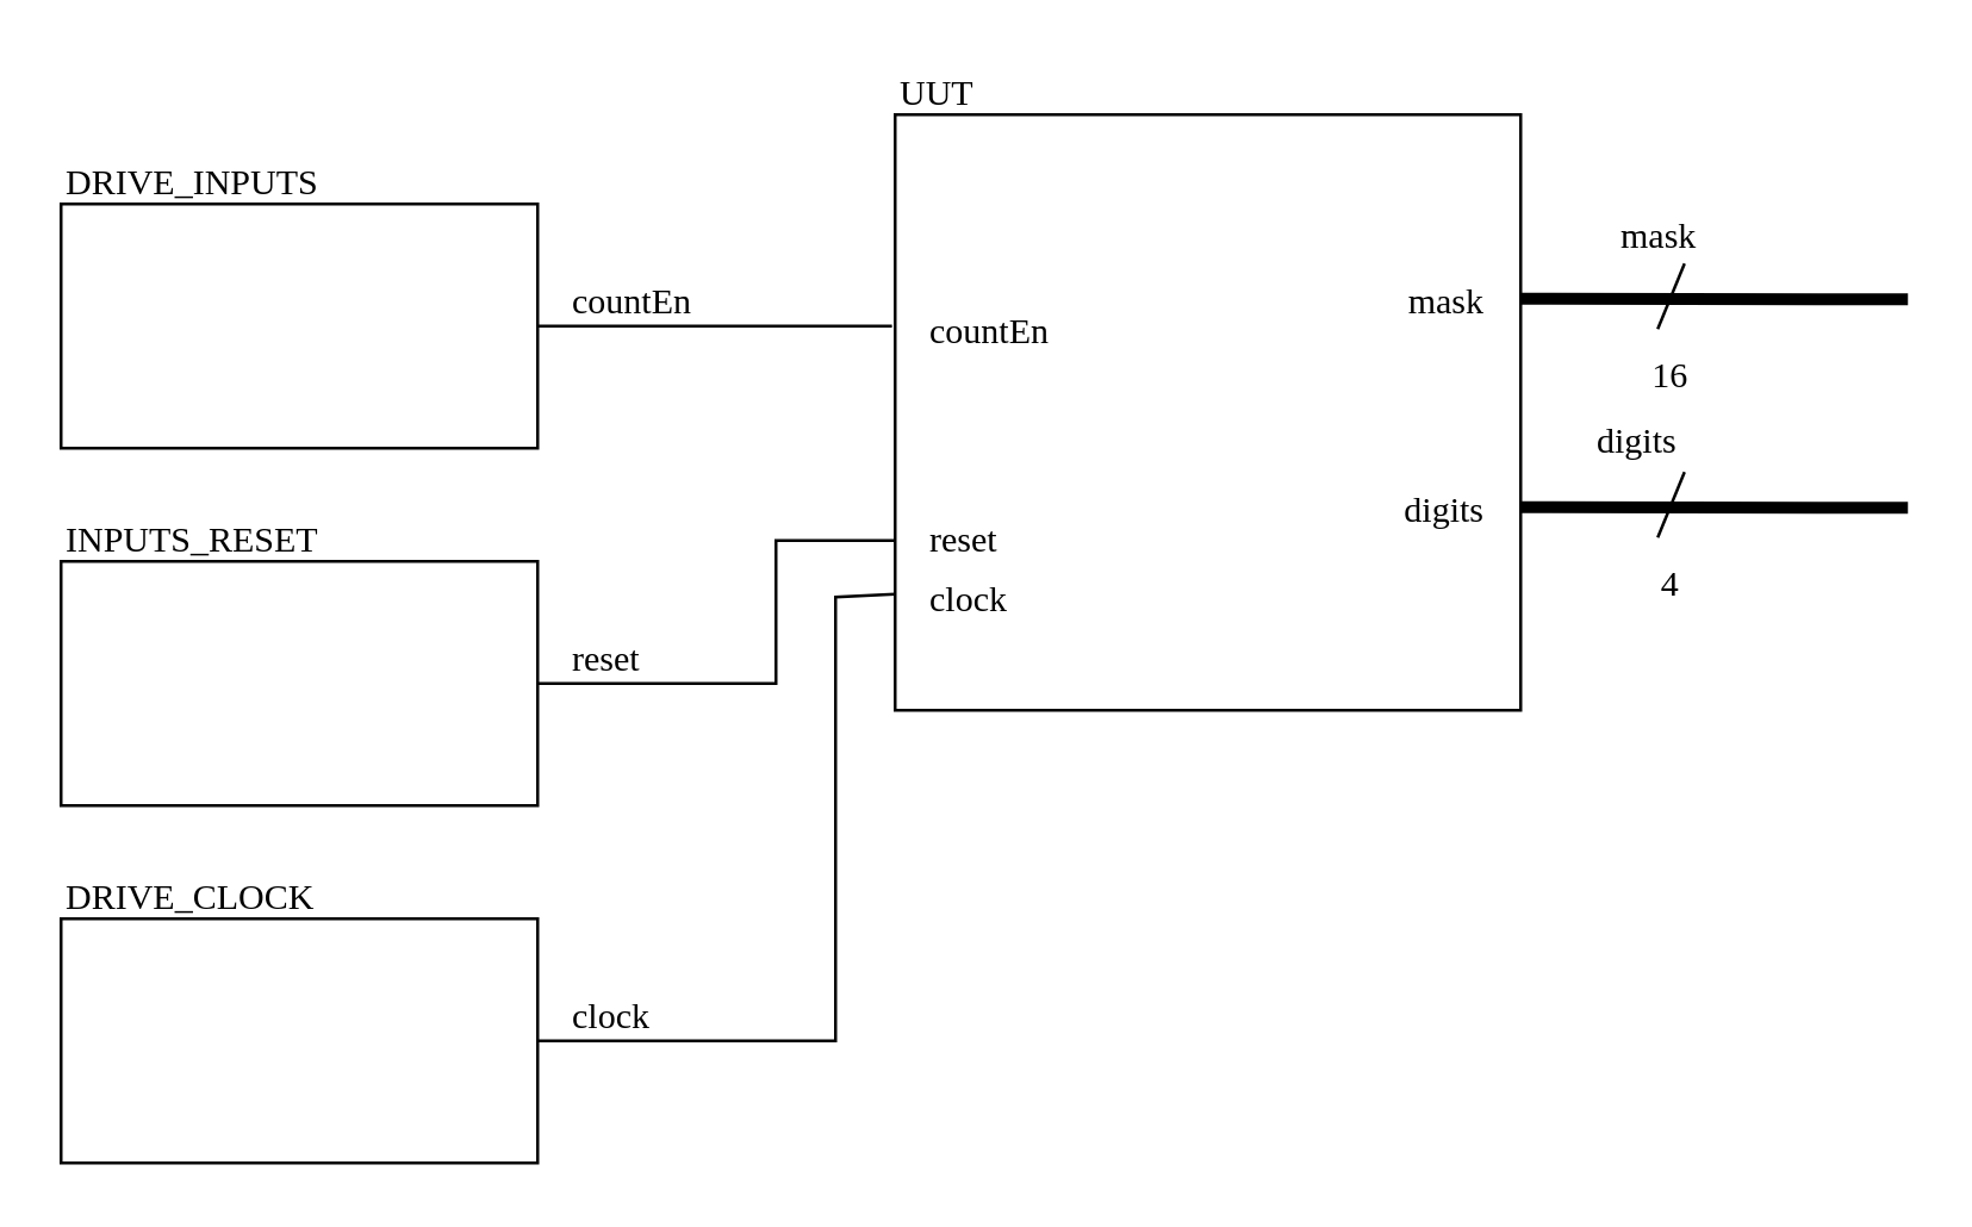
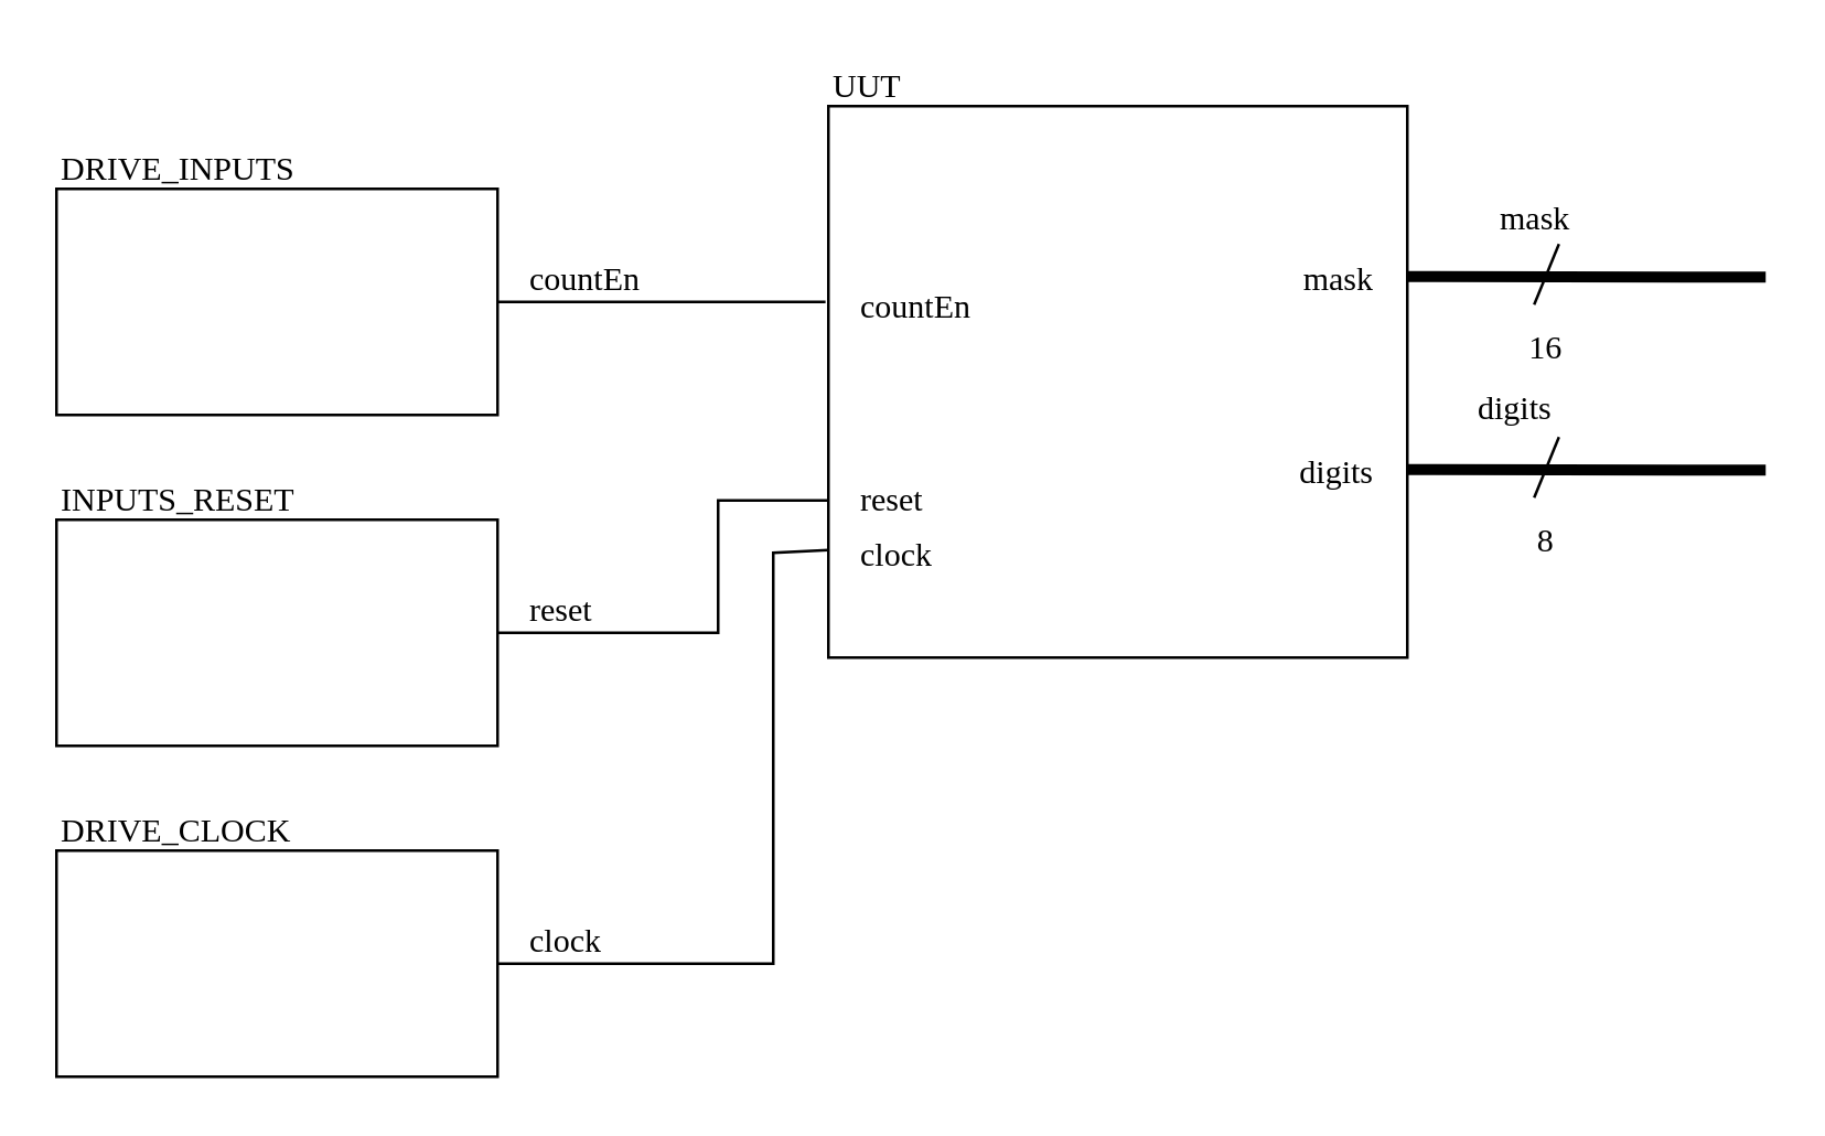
  <mxCell id="0" />
  <mxCell id="1" parent="0" />
  <mxCell id="2" value="" style="rounded=0;whiteSpace=wrap;html=1;fontStyle=0" parent="1" vertex="1"><mxGeometry x="20" y="188" width="160" height="82" as="geometry" /></mxCell>
  <mxCell id="3" value="INPUTS_RESET" style="text;html=1;align=left;verticalAlign=bottom;whiteSpace=wrap;rounded=0;fontFamily=Lucida Console;fontStyle=0" parent="1" vertex="1"><mxGeometry x="20" y="170" width="160" height="20" as="geometry" /></mxCell>
  <mxCell id="4" value="" style="rounded=0;whiteSpace=wrap;html=1;fontStyle=0" parent="1" vertex="1"><mxGeometry x="20" y="308" width="160" height="82" as="geometry" /></mxCell>
  <mxCell id="5" value="DRIVE_CLOCK" style="text;html=1;align=left;verticalAlign=bottom;whiteSpace=wrap;rounded=0;fontFamily=Lucida Console;fontStyle=0" parent="1" vertex="1"><mxGeometry x="20" y="290" width="160" height="20" as="geometry" /></mxCell>
  <mxCell id="6" value="" style="rounded=0;whiteSpace=wrap;html=1;fontStyle=0" parent="1" vertex="1"><mxGeometry x="20" y="68" width="160" height="82" as="geometry" /></mxCell>
  <mxCell id="7" value="DRIVE_INPUTS" style="text;html=1;align=left;verticalAlign=bottom;whiteSpace=wrap;rounded=0;fontFamily=Lucida Console;fontStyle=0" parent="1" vertex="1"><mxGeometry x="20" y="50" width="160" height="20" as="geometry" /></mxCell>
  <mxCell id="8" value="" style="rounded=0;whiteSpace=wrap;html=1;fontStyle=0" parent="1" vertex="1"><mxGeometry x="300" y="38" width="210" height="200" as="geometry" /></mxCell>
  <mxCell id="9" value="UUT" style="text;html=1;align=left;verticalAlign=bottom;whiteSpace=wrap;rounded=0;fontFamily=Lucida Console;fontStyle=0" parent="1" vertex="1"><mxGeometry x="300" y="20" width="210" height="20" as="geometry" /></mxCell>
  <mxCell id="10" value="countEn" style="text;html=1;align=left;verticalAlign=bottom;whiteSpace=wrap;rounded=0;fontFamily=Lucida Console;fontStyle=0" parent="1" vertex="1"><mxGeometry x="310" y="100" width="50" height="20" as="geometry" /></mxCell>
  <mxCell id="11" value="clock" style="text;html=1;align=left;verticalAlign=bottom;whiteSpace=wrap;rounded=0;fontFamily=Lucida Console;fontStyle=0" parent="1" vertex="1"><mxGeometry x="310" y="190" width="50" height="20" as="geometry" /></mxCell>
  <mxCell id="12" value="reset" style="text;html=1;align=left;verticalAlign=bottom;whiteSpace=wrap;rounded=0;fontFamily=Lucida Console;fontStyle=0" parent="1" vertex="1"><mxGeometry x="310" y="170" width="50" height="20" as="geometry" /></mxCell>
  <mxCell id="13" value="digits" style="text;html=1;align=right;verticalAlign=bottom;whiteSpace=wrap;rounded=0;fontFamily=Lucida Console;fontStyle=0" parent="1" vertex="1"><mxGeometry x="450" y="160" width="50" height="20" as="geometry" /></mxCell>
  <mxCell id="14" value="mask" style="text;html=1;align=right;verticalAlign=bottom;whiteSpace=wrap;rounded=0;fontFamily=Lucida Console;fontStyle=0" parent="1" vertex="1"><mxGeometry x="450" y="90" width="50" height="20" as="geometry" /></mxCell>
  <mxCell id="15" style="edgeStyle=orthogonalEdgeStyle;rounded=0;orthogonalLoop=1;jettySize=auto;html=1;exitX=1;exitY=0.5;exitDx=0;exitDy=0;entryX=-0.005;entryY=0.355;entryDx=0;entryDy=0;entryPerimeter=0;endArrow=none;endFill=0;fontStyle=0" parent="1" source="6" target="8" edge="1"><mxGeometry relative="1" as="geometry" /></mxCell>
  <mxCell id="16" style="edgeStyle=orthogonalEdgeStyle;rounded=0;orthogonalLoop=1;jettySize=auto;html=1;exitX=1;exitY=0.5;exitDx=0;exitDy=0;entryX=0;entryY=0.715;entryDx=0;entryDy=0;entryPerimeter=0;endArrow=none;endFill=0;fontStyle=0" parent="1" source="2" target="8" edge="1"><mxGeometry relative="1" as="geometry"><Array as="points"><mxPoint x="260" y="229" /><mxPoint x="260" y="181" /></Array></mxGeometry></mxCell>
  <mxCell id="17" style="edgeStyle=orthogonalEdgeStyle;rounded=0;orthogonalLoop=1;jettySize=auto;html=1;exitX=1;exitY=0.5;exitDx=0;exitDy=0;entryX=0;entryY=0.805;entryDx=0;entryDy=0;entryPerimeter=0;endArrow=none;endFill=0;fontStyle=0" parent="1" source="4" target="8" edge="1"><mxGeometry relative="1" as="geometry"><Array as="points"><mxPoint x="280" y="349" /><mxPoint x="280" y="200" /></Array></mxGeometry></mxCell>
  <mxCell id="18" value="countEn" style="text;html=1;align=left;verticalAlign=bottom;whiteSpace=wrap;rounded=0;fontFamily=Lucida Console;fontStyle=0" parent="1" vertex="1"><mxGeometry x="190" y="90" width="70" height="20" as="geometry" /></mxCell>
  <mxCell id="19" value="reset" style="text;html=1;align=left;verticalAlign=bottom;whiteSpace=wrap;rounded=0;fontFamily=Lucida Console;fontStyle=0" parent="1" vertex="1"><mxGeometry x="190" y="210" width="70" height="20" as="geometry" /></mxCell>
  <mxCell id="20" value="clock" style="text;html=1;align=left;verticalAlign=bottom;whiteSpace=wrap;rounded=0;fontFamily=Lucida Console;fontStyle=0" parent="1" vertex="1"><mxGeometry x="190" y="330" width="70" height="20" as="geometry" /></mxCell>
  <mxCell id="21" value="" style="endArrow=none;html=1;rounded=0;strokeWidth=4;entryX=0;entryY=0.5;entryDx=0;entryDy=0;entryPerimeter=0;fontStyle=0" parent="1" edge="1"><mxGeometry width="50" height="50" relative="1" as="geometry"><mxPoint x="510" y="99.82" as="sourcePoint" /><mxPoint x="640" y="100" as="targetPoint" /><Array as="points"><mxPoint x="520" y="99.82" /></Array></mxGeometry></mxCell>
  <mxCell id="22" value="16" style="text;html=1;align=center;verticalAlign=bottom;whiteSpace=wrap;rounded=0;fontFamily=Lucida Console;fontStyle=0" parent="1" vertex="1"><mxGeometry x="530" y="115" width="61" height="20" as="geometry" /></mxCell>
  <mxCell id="23" value="" style="endArrow=none;html=1;rounded=0;strokeWidth=4;entryX=0;entryY=0.5;entryDx=0;entryDy=0;entryPerimeter=0;fontStyle=0" parent="1" edge="1"><mxGeometry width="50" height="50" relative="1" as="geometry"><mxPoint x="510" y="169.82" as="sourcePoint" /><mxPoint x="640" y="170" as="targetPoint" /><Array as="points"><mxPoint x="520" y="169.82" /></Array></mxGeometry></mxCell>
- <mxCell id="24" value="4" style="text;html=1;align=center;verticalAlign=bottom;whiteSpace=wrap;rounded=0;fontFamily=Lucida Console;fontStyle=0" parent="1" vertex="1"><mxGeometry x="530" y="185" width="61" height="20" as="geometry" /></mxCell>
+ <mxCell id="24" value="8" style="text;html=1;align=center;verticalAlign=bottom;whiteSpace=wrap;rounded=0;fontFamily=Lucida Console;fontStyle=0" parent="1" vertex="1"><mxGeometry x="530" y="185" width="61" height="20" as="geometry" /></mxCell>
  <mxCell id="25" value="digits" style="text;html=1;align=left;verticalAlign=bottom;whiteSpace=wrap;rounded=0;fontFamily=Lucida Console;fontStyle=0" parent="1" vertex="1"><mxGeometry x="534" y="137" width="70" height="20" as="geometry" /></mxCell>
  <mxCell id="26" value="mask" style="text;html=1;align=left;verticalAlign=bottom;whiteSpace=wrap;rounded=0;fontFamily=Lucida Console;fontStyle=0" parent="1" vertex="1"><mxGeometry x="542" y="68" width="70" height="20" as="geometry" /></mxCell>
  <mxCell id="27" value="" style="endArrow=none;html=1;rounded=0;strokeWidth=1;fontStyle=0" parent="1" edge="1"><mxGeometry width="50" height="50" relative="1" as="geometry"><mxPoint x="556" y="110" as="sourcePoint" /><mxPoint x="565" y="88" as="targetPoint" /></mxGeometry></mxCell>
  <mxCell id="28" value="" style="endArrow=none;html=1;rounded=0;strokeWidth=1;fontStyle=0" parent="1" edge="1"><mxGeometry width="50" height="50" relative="1" as="geometry"><mxPoint x="556" y="180" as="sourcePoint" /><mxPoint x="565" y="158" as="targetPoint" /></mxGeometry></mxCell>
